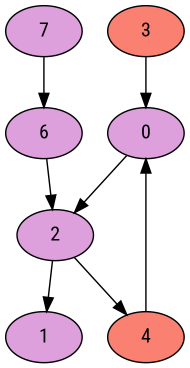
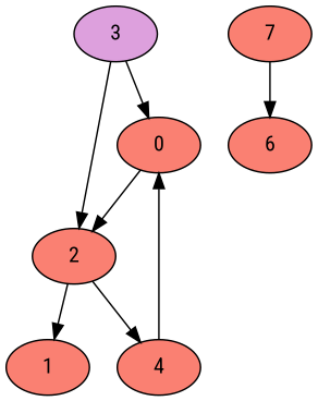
  digraph {
    fontname="Roboto Condensed"
    node [fillcolor=salmon fontname="Roboto Condensed" style=filled]
    edge [fontname="Roboto Condensed"]
-   0 [fillcolor=plum]
-   2 [fillcolor=plum]
-   1 [fillcolor=plum]
+   0
+   2
+   1
    4
-   7 [fillcolor=plum]
-   6 [fillcolor=plum]
-   3
+   7
+   6
+   3 [fillcolor=plum]
    0 -> 2
    2 -> 1
    2 -> 4
    4 -> 0
    7 -> 6
-   6 -> 2
+   3 -> 2
    3 -> 0
  }
